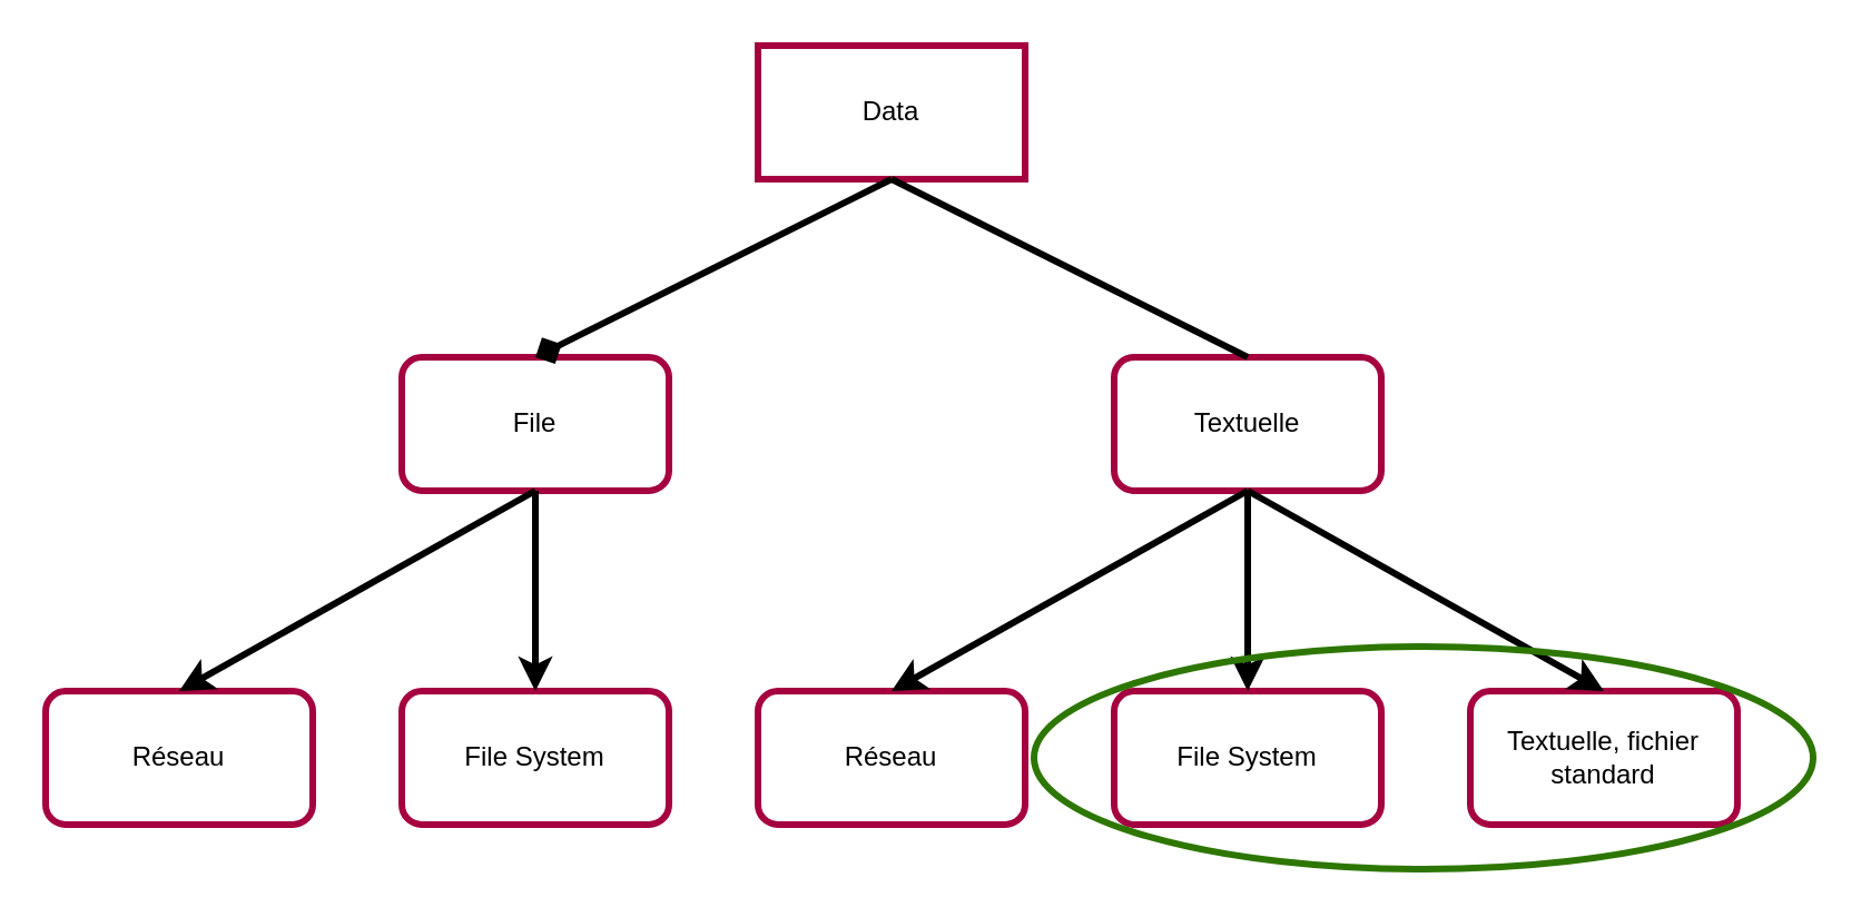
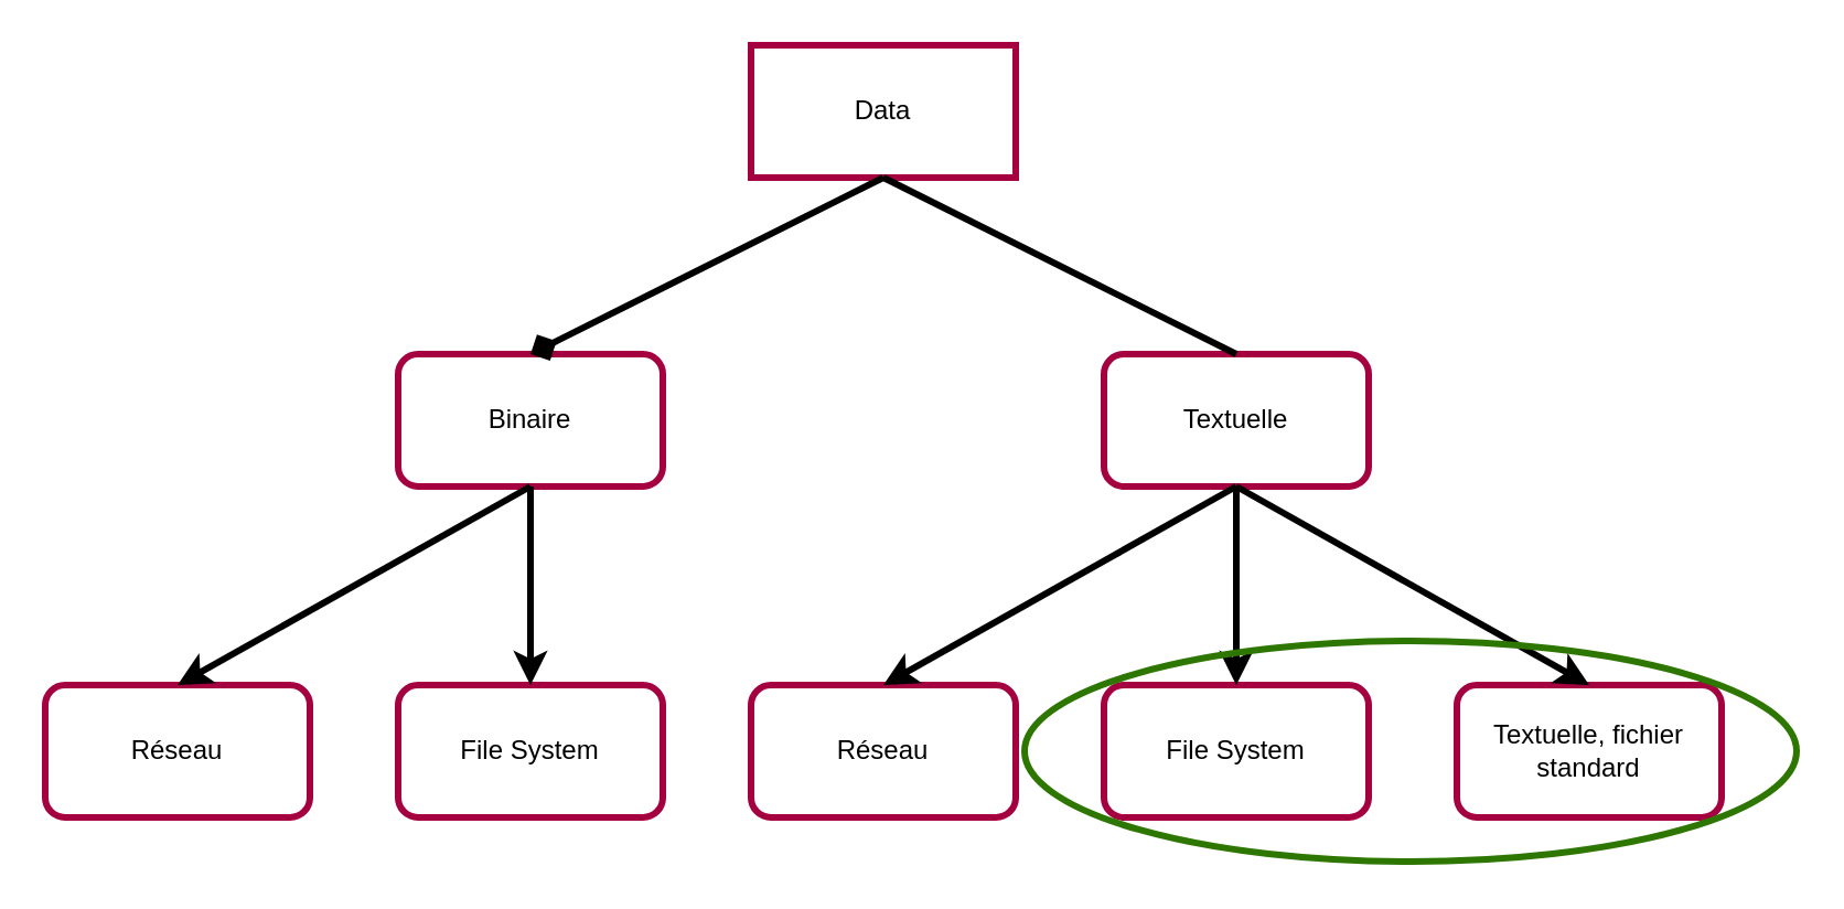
  <mxCell id="0" />
  <mxCell id="1" parent="0" />
  <mxCell id="2" value="Data" style="whiteSpace=wrap;html=1;fontColor=#000000;strokeWidth=3;fillColor=none;strokeColor=#A50040;rounded=0;" vertex="1" parent="1"><mxGeometry x="340" y="20" width="120" height="60" as="geometry" /></mxCell>
- <mxCell id="3" value="File" style="rounded=1;whiteSpace=wrap;html=1;fontColor=#000000;strokeWidth=3;fillColor=none;strokeColor=#A50040;" vertex="1" parent="1"><mxGeometry x="180" y="160" width="120" height="60" as="geometry" /></mxCell>
+ <mxCell id="3" value="Binaire" style="rounded=1;whiteSpace=wrap;html=1;fontColor=#000000;strokeWidth=3;fillColor=none;strokeColor=#A50040;" vertex="1" parent="1"><mxGeometry x="180" y="160" width="120" height="60" as="geometry" /></mxCell>
  <mxCell id="4" value="Textuelle" style="rounded=1;whiteSpace=wrap;html=1;fontColor=#000000;strokeWidth=3;fillColor=none;strokeColor=#A50040;" vertex="1" parent="1"><mxGeometry x="500" y="160" width="120" height="60" as="geometry" /></mxCell>
  <mxCell id="5" value="" style="endArrow=none;html=1;rounded=0;exitX=0.5;exitY=1;exitDx=0;exitDy=0;entryX=0.5;entryY=0;entryDx=0;entryDy=0;strokeWidth=3;strokeColor=#000000;fontColor=#000000;" edge="1" parent="1" source="2" target="4"><mxGeometry width="50" height="50" relative="1" as="geometry"><mxPoint x="500" y="350" as="sourcePoint" /><mxPoint x="550" y="300" as="targetPoint" /></mxGeometry></mxCell>
  <mxCell id="6" value="" style="endArrow=diamond;html=1;rounded=0;exitX=0.5;exitY=1;exitDx=0;exitDy=0;entryX=0.5;entryY=0;entryDx=0;entryDy=0;strokeColor=#000000;strokeWidth=3;fontColor=#000000;" edge="1" parent="1" source="2" target="3"><mxGeometry width="50" height="50" relative="1" as="geometry"><mxPoint x="410" y="110" as="sourcePoint" /><mxPoint x="570" y="170" as="targetPoint" /></mxGeometry></mxCell>
  <mxCell id="7" value="Réseau" style="rounded=1;whiteSpace=wrap;html=1;fontColor=#000000;strokeWidth=3;fillColor=none;strokeColor=#A50040;" vertex="1" parent="1"><mxGeometry x="340" y="310" width="120" height="60" as="geometry" /></mxCell>
  <mxCell id="8" value="File System" style="rounded=1;whiteSpace=wrap;html=1;fontColor=#000000;strokeWidth=3;fillColor=none;strokeColor=#A50040;" vertex="1" parent="1"><mxGeometry x="500" y="310" width="120" height="60" as="geometry" /></mxCell>
  <mxCell id="9" value="" style="endArrow=classic;html=1;rounded=0;exitX=0.5;exitY=1;exitDx=0;exitDy=0;entryX=0.5;entryY=0;entryDx=0;entryDy=0;strokeWidth=3;strokeColor=#000000;fontColor=#000000;" edge="1" parent="1" source="4" target="8"><mxGeometry width="50" height="50" relative="1" as="geometry"><mxPoint x="530" y="250" as="sourcePoint" /><mxPoint x="690" y="330" as="targetPoint" /></mxGeometry></mxCell>
  <mxCell id="10" value="" style="endArrow=classic;html=1;rounded=0;exitX=0.5;exitY=1;exitDx=0;exitDy=0;entryX=0.5;entryY=0;entryDx=0;entryDy=0;strokeColor=#000000;strokeWidth=3;fontColor=#000000;" edge="1" parent="1" source="4" target="7"><mxGeometry width="50" height="50" relative="1" as="geometry"><mxPoint x="410" y="90" as="sourcePoint" /><mxPoint x="250" y="170" as="targetPoint" /></mxGeometry></mxCell>
  <mxCell id="11" value="Textuelle, fichier standard" style="rounded=1;whiteSpace=wrap;html=1;fontColor=#000000;strokeWidth=3;fillColor=none;strokeColor=#A50040;" vertex="1" parent="1"><mxGeometry x="660" y="310" width="120" height="60" as="geometry" /></mxCell>
  <mxCell id="12" value="" style="endArrow=classic;html=1;rounded=0;entryX=0.5;entryY=0;entryDx=0;entryDy=0;strokeColor=#000000;strokeWidth=3;fontColor=#000000;" edge="1" parent="1" target="11"><mxGeometry width="50" height="50" relative="1" as="geometry"><mxPoint x="560" y="220" as="sourcePoint" /><mxPoint x="410" y="320" as="targetPoint" /></mxGeometry></mxCell>
  <mxCell id="13" value="Réseau" style="rounded=1;whiteSpace=wrap;html=1;fontColor=#000000;strokeWidth=3;fillColor=none;strokeColor=#A50040;" vertex="1" parent="1"><mxGeometry y="310" width="120" height="60" as="geometry" x="20" /></mxCell>
  <mxCell id="14" value="File System" style="rounded=1;whiteSpace=wrap;html=1;fontColor=#000000;strokeWidth=3;fillColor=none;strokeColor=#A50040;" vertex="1" parent="1"><mxGeometry x="180" y="310" width="120" height="60" as="geometry" /></mxCell>
  <mxCell id="15" value="" style="endArrow=classic;html=1;rounded=0;exitX=0.5;exitY=1;exitDx=0;exitDy=0;entryX=0.5;entryY=0;entryDx=0;entryDy=0;strokeWidth=3;strokeColor=#000000;fontColor=#000000;" edge="1" parent="1" target="14"><mxGeometry width="50" height="50" relative="1" as="geometry"><mxPoint x="240" y="220" as="sourcePoint" /><mxPoint x="370" y="330" as="targetPoint" /></mxGeometry></mxCell>
  <mxCell id="16" value="" style="endArrow=classic;html=1;rounded=0;exitX=0.5;exitY=1;exitDx=0;exitDy=0;entryX=0.5;entryY=0;entryDx=0;entryDy=0;strokeColor=#000000;strokeWidth=3;fontColor=#000000;" edge="1" parent="1" target="13"><mxGeometry width="50" height="50" relative="1" as="geometry"><mxPoint x="240" y="220" as="sourcePoint" /><mxPoint x="-70" y="170" as="targetPoint" /></mxGeometry></mxCell>
  <mxCell id="17" value="" style="ellipse;whiteSpace=wrap;html=1;fillColor=none;fontColor=#ffffff;strokeColor=#2D7600;strokeWidth=3;" vertex="1" parent="1"><mxGeometry x="464" y="290" width="350" height="100" as="geometry" /></mxCell>
